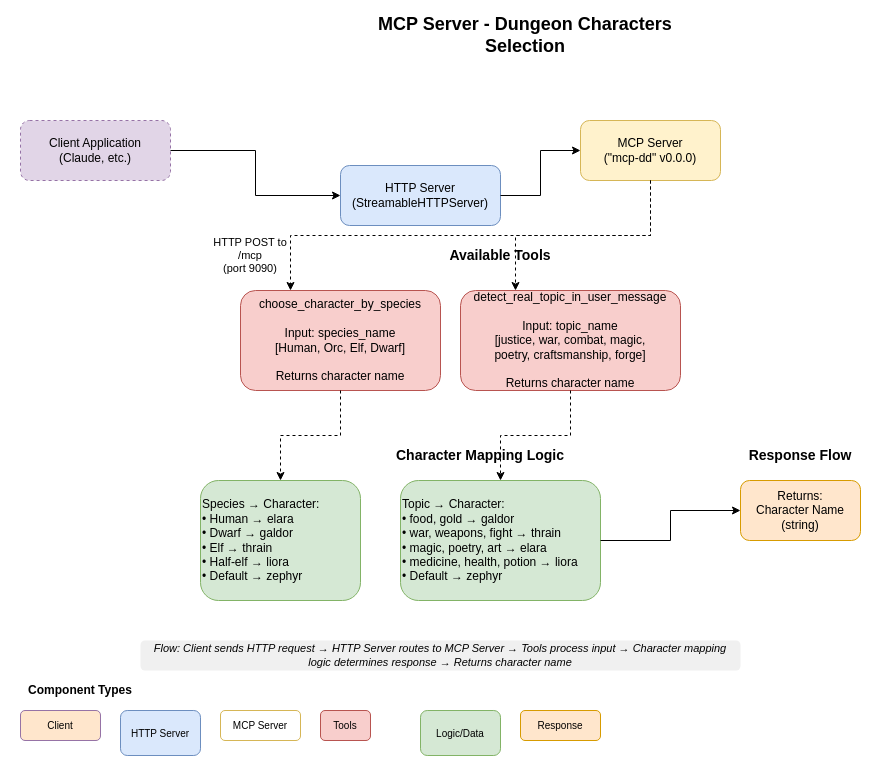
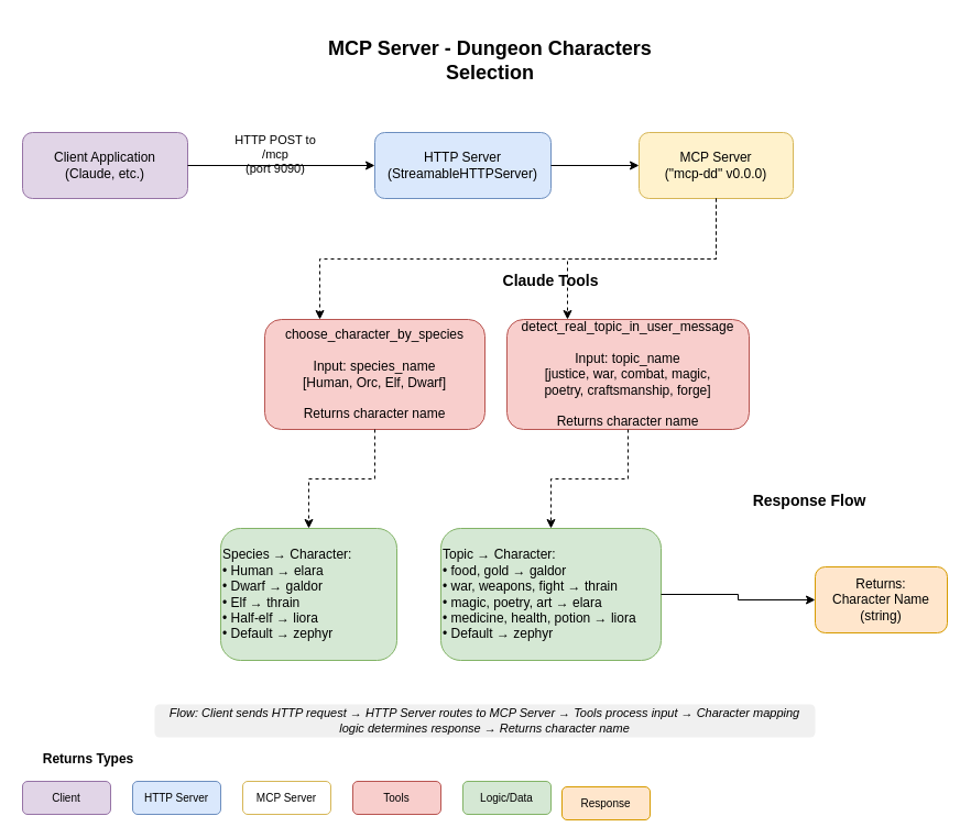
  <mxCell id="0" />
  <mxCell id="1" parent="0" />
- <mxCell id="2" value="MCP Server - Dungeon Characters Selection" style="text;html=1;strokeColor=none;fillColor=none;align=center;verticalAlign=middle;whiteSpace=wrap;rounded=0;fontSize=18;fontStyle=1;" vertex="1" parent="1"><mxGeometry x="340" y="20" width="370" height="30" as="geometry" /></mxCell>
- <mxCell id="3" value="Client Application&#10;(Claude, etc.)" style="rounded=1;whiteSpace=wrap;html=1;fillColor=#e1d5e7;strokeColor=#9673a6;dashed=1;" vertex="1" parent="1"><mxGeometry x="20" y="120" width="150" height="60" as="geometry" /></mxCell>
+ <mxCell id="2" value="MCP Server - Dungeon Characters Selection" style="text;html=1;strokeColor=none;fillColor=none;align=center;verticalAlign=middle;whiteSpace=wrap;rounded=0;fontSize=18;fontStyle=1;" vertex="1" parent="1"><mxGeometry x="260" y="40" width="370" height="30" as="geometry" /></mxCell>
+ <mxCell id="3" value="Client Application&#10;(Claude, etc.)" style="rounded=1;whiteSpace=wrap;html=1;fillColor=#e1d5e7;strokeColor=#9673a6;" vertex="1" parent="1"><mxGeometry x="20" y="120" width="150" height="60" as="geometry" /></mxCell>
  <mxCell id="4" style="edgeStyle=orthogonalEdgeStyle;rounded=0;orthogonalLoop=1;jettySize=auto;html=1;exitX=1;exitY=0.5;exitDx=0;exitDy=0;entryX=0;entryY=0.5;entryDx=0;entryDy=0;" edge="1" parent="1" source="3" target="6"><mxGeometry relative="1" as="geometry" /></mxCell>
- <mxCell id="5" value="HTTP POST to /mcp&#10;(port 9090)" style="text;html=1;strokeColor=none;fillColor=none;align=center;verticalAlign=middle;whiteSpace=wrap;rounded=0;fontSize=11;" vertex="1" parent="1"><mxGeometry x="200" y="240" width="100" height="30" as="geometry" /></mxCell>
- <mxCell id="6" value="HTTP Server&#10;(StreamableHTTPServer)" style="rounded=1;whiteSpace=wrap;html=1;fillColor=#dae8fc;strokeColor=#6c8ebf;" vertex="1" parent="1"><mxGeometry x="340" y="165" width="160" height="60" as="geometry" /></mxCell>
+ <mxCell id="5" value="HTTP POST to /mcp&#10;(port 9090)" style="text;html=1;strokeColor=none;fillColor=none;align=center;verticalAlign=middle;whiteSpace=wrap;rounded=0;fontSize=11;" vertex="1" parent="1"><mxGeometry x="200" y="125" width="100" height="30" as="geometry" /></mxCell>
+ <mxCell id="6" value="HTTP Server&#10;(StreamableHTTPServer)" style="rounded=1;whiteSpace=wrap;html=1;fillColor=#dae8fc;strokeColor=#6c8ebf;" vertex="1" parent="1"><mxGeometry x="340" y="120" width="160" height="60" as="geometry" /></mxCell>
  <mxCell id="7" value="MCP Server&#10;(&quot;mcp-dd&quot; v0.0.0)" style="rounded=1;whiteSpace=wrap;html=1;fillColor=#fff2cc;strokeColor=#d6b656;" vertex="1" parent="1"><mxGeometry x="580" y="120" width="140" height="60" as="geometry" /></mxCell>
  <mxCell id="8" style="edgeStyle=orthogonalEdgeStyle;rounded=0;orthogonalLoop=1;jettySize=auto;html=1;exitX=1;exitY=0.5;exitDx=0;exitDy=0;entryX=0;entryY=0.5;entryDx=0;entryDy=0;" edge="1" parent="1" source="6" target="7"><mxGeometry relative="1" as="geometry" /></mxCell>
- <mxCell id="9" value="Available Tools" style="text;html=1;strokeColor=none;fillColor=none;align=center;verticalAlign=middle;whiteSpace=wrap;rounded=0;fontSize=14;fontStyle=1;" vertex="1" parent="1"><mxGeometry x="440" y="240" width="120" height="30" as="geometry" /></mxCell>
+ <mxCell id="9" value="Claude Tools" style="text;html=1;strokeColor=none;fillColor=none;align=center;verticalAlign=middle;whiteSpace=wrap;rounded=0;fontSize=14;fontStyle=1;" vertex="1" parent="1"><mxGeometry x="440" y="240" width="120" height="30" as="geometry" /></mxCell>
  <mxCell id="10" value="choose_character_by_species&#10;&#10;Input: species_name&#10;[Human, Orc, Elf, Dwarf]&#10;&#10;Returns character name" style="rounded=1;whiteSpace=wrap;html=1;fillColor=#f8cecc;strokeColor=#b85450;" vertex="1" parent="1"><mxGeometry x="240" y="290" width="200" height="100" as="geometry" /></mxCell>
  <mxCell id="11" value="detect_real_topic_in_user_message&#10;&#10;Input: topic_name&#10;[justice, war, combat, magic, &#10;poetry, craftsmanship, forge]&#10;&#10;Returns character name" style="rounded=1;whiteSpace=wrap;html=1;fillColor=#f8cecc;strokeColor=#b85450;" vertex="1" parent="1"><mxGeometry x="460" y="290" width="220" height="100" as="geometry" /></mxCell>
  <mxCell id="12" style="edgeStyle=orthogonalEdgeStyle;rounded=0;orthogonalLoop=1;jettySize=auto;html=1;exitX=0.5;exitY=1;exitDx=0;exitDy=0;entryX=0.25;entryY=0;entryDx=0;entryDy=0;dashed=1;" edge="1" parent="1" source="7" target="10"><mxGeometry relative="1" as="geometry" /></mxCell>
  <mxCell id="13" style="edgeStyle=orthogonalEdgeStyle;rounded=0;orthogonalLoop=1;jettySize=auto;html=1;exitX=0.5;exitY=1;exitDx=0;exitDy=0;entryX=0.25;entryY=0;entryDx=0;entryDy=0;dashed=1;" edge="1" parent="1" source="7" target="11"><mxGeometry relative="1" as="geometry" /></mxCell>
- <mxCell id="14" value="Character Mapping Logic" style="text;html=1;strokeColor=none;fillColor=none;align=center;verticalAlign=middle;whiteSpace=wrap;rounded=0;fontSize=14;fontStyle=1;" vertex="1" parent="1"><mxGeometry x="390" y="440" width="180" height="30" as="geometry" /></mxCell>
  <mxCell id="15" value="Species → Character:&#10;• Human → elara&#10;• Dwarf → galdor&#10;• Elf → thrain&#10;• Half-elf → liora&#10;• Default → zephyr" style="rounded=1;whiteSpace=wrap;html=1;fillColor=#d5e8d4;strokeColor=#82b366;align=left;" vertex="1" parent="1"><mxGeometry x="200" y="480" width="160" height="120" as="geometry" /></mxCell>
  <mxCell id="16" value="Topic → Character:&#10;• food, gold → galdor&#10;• war, weapons, fight → thrain&#10;• magic, poetry, art → elara&#10;• medicine, health, potion → liora&#10;• Default → zephyr" style="rounded=1;whiteSpace=wrap;html=1;fillColor=#d5e8d4;strokeColor=#82b366;align=left;" vertex="1" parent="1"><mxGeometry x="400" y="480" width="200" height="120" as="geometry" /></mxCell>
  <mxCell id="17" style="edgeStyle=orthogonalEdgeStyle;rounded=0;orthogonalLoop=1;jettySize=auto;html=1;exitX=0.5;exitY=1;exitDx=0;exitDy=0;entryX=0.5;entryY=0;entryDx=0;entryDy=0;dashed=1;" edge="1" parent="1" source="10" target="15"><mxGeometry relative="1" as="geometry" /></mxCell>
  <mxCell id="18" style="edgeStyle=orthogonalEdgeStyle;rounded=0;orthogonalLoop=1;jettySize=auto;html=1;exitX=0.5;exitY=1;exitDx=0;exitDy=0;entryX=0.5;entryY=0;entryDx=0;entryDy=0;dashed=1;" edge="1" parent="1" source="11" target="16"><mxGeometry relative="1" as="geometry" /></mxCell>
- <mxCell id="19" value="Response Flow" style="text;html=1;strokeColor=none;fillColor=none;align=center;verticalAlign=middle;whiteSpace=wrap;rounded=0;fontSize=14;fontStyle=1;" vertex="1" parent="1"><mxGeometry x="740" y="440" width="120" height="30" as="geometry" /></mxCell>
- <mxCell id="20" value="Returns:&#10;Character Name&#10;(string)" style="rounded=1;whiteSpace=wrap;html=1;fillColor=#ffe6cc;strokeColor=#d79b00;" vertex="1" parent="1"><mxGeometry x="740" y="480" width="120" height="60" as="geometry" /></mxCell>
+ <mxCell id="19" value="Response Flow" style="text;html=1;strokeColor=none;fillColor=none;align=center;verticalAlign=middle;whiteSpace=wrap;rounded=0;fontSize=14;fontStyle=1;" vertex="1" parent="1"><mxGeometry x="675" y="440" width="120" height="30" as="geometry" /></mxCell>
+ <mxCell id="20" value="Returns:&#10;Character Name&#10;(string)" style="rounded=1;whiteSpace=wrap;html=1;fillColor=#ffe6cc;strokeColor=#d79b00;" vertex="1" parent="1"><mxGeometry x="740" y="515" width="120" height="60" as="geometry" /></mxCell>
  <mxCell id="21" style="edgeStyle=orthogonalEdgeStyle;rounded=0;orthogonalLoop=1;jettySize=auto;html=1;exitX=1;exitY=0.5;exitDx=0;exitDy=0;entryX=0;entryY=0.5;entryDx=0;entryDy=0;" edge="1" parent="1" source="16" target="20"><mxGeometry relative="1" as="geometry" /></mxCell>
- <mxCell id="22" value="Component Types" style="text;html=1;strokeColor=none;fillColor=none;align=center;verticalAlign=middle;whiteSpace=wrap;rounded=0;fontSize=12;fontStyle=1;" vertex="1" parent="1"><mxGeometry x="20" y="680" width="120" height="20" as="geometry" /></mxCell>
- <mxCell id="23" value="Client" style="rounded=1;whiteSpace=wrap;html=1;fillColor=#ffe6cc;strokeColor=#9673a6;fontSize=10;" vertex="1" parent="1"><mxGeometry x="20" y="710" width="80" height="30" as="geometry" /></mxCell>
- <mxCell id="24" value="HTTP Server" style="rounded=1;whiteSpace=wrap;html=1;fillColor=#dae8fc;strokeColor=#6c8ebf;fontSize=10;" vertex="1" parent="1"><mxGeometry x="120" y="710" width="80" height="45" as="geometry" /></mxCell>
+ <mxCell id="22" value="Returns Types" style="text;html=1;strokeColor=none;fillColor=none;align=center;verticalAlign=middle;whiteSpace=wrap;rounded=0;fontSize=12;fontStyle=1;" vertex="1" parent="1"><mxGeometry x="20" y="680" width="120" height="20" as="geometry" /></mxCell>
+ <mxCell id="23" value="Client" style="rounded=1;whiteSpace=wrap;html=1;fillColor=#e1d5e7;strokeColor=#9673a6;fontSize=10;" vertex="1" parent="1"><mxGeometry x="20" y="710" width="80" height="30" as="geometry" /></mxCell>
+ <mxCell id="24" value="HTTP Server" style="rounded=1;whiteSpace=wrap;html=1;fillColor=#dae8fc;strokeColor=#6c8ebf;fontSize=10;" vertex="1" parent="1"><mxGeometry x="120" y="710" width="80" height="30" as="geometry" /></mxCell>
  <mxCell id="25" value="MCP Server" style="rounded=1;whiteSpace=wrap;html=1;fillColor=#ffffff;strokeColor=#d6b656;fontSize=10;" vertex="1" parent="1"><mxGeometry x="220" y="710" width="80" height="30" as="geometry" /></mxCell>
- <mxCell id="26" value="Tools" style="rounded=1;whiteSpace=wrap;html=1;fillColor=#f8cecc;strokeColor=#b85450;fontSize=10;" vertex="1" parent="1"><mxGeometry x="320" y="710" width="50" height="30" as="geometry" /></mxCell>
- <mxCell id="27" value="Logic/Data" style="rounded=1;whiteSpace=wrap;html=1;fillColor=#d5e8d4;strokeColor=#82b366;fontSize=10;" vertex="1" parent="1"><mxGeometry x="420" y="710" width="80" height="45" as="geometry" /></mxCell>
- <mxCell id="28" value="Response" style="rounded=1;whiteSpace=wrap;html=1;fillColor=#ffe6cc;strokeColor=#d79b00;fontSize=10;" vertex="1" parent="1"><mxGeometry x="520" y="710" width="80" height="30" as="geometry" /></mxCell>
+ <mxCell id="26" value="Tools" style="rounded=1;whiteSpace=wrap;html=1;fillColor=#f8cecc;strokeColor=#b85450;fontSize=10;" vertex="1" parent="1"><mxGeometry x="320" y="710" width="80" height="30" as="geometry" /></mxCell>
+ <mxCell id="27" value="Logic/Data" style="rounded=1;whiteSpace=wrap;html=1;fillColor=#d5e8d4;strokeColor=#82b366;fontSize=10;" vertex="1" parent="1"><mxGeometry x="420" y="710" width="80" height="30" as="geometry" /></mxCell>
+ <mxCell id="28" value="Response" style="rounded=1;whiteSpace=wrap;html=1;fillColor=#ffe6cc;strokeColor=#d79b00;fontSize=10;" vertex="1" parent="1"><mxGeometry x="510" y="715" width="80" height="30" as="geometry" /></mxCell>
  <mxCell id="29" value="Flow: Client sends HTTP request → HTTP Server routes to MCP Server → Tools process input → Character mapping logic determines response → Returns character name" style="text;html=1;strokeColor=none;fillColor=#f0f0f0;align=center;verticalAlign=middle;whiteSpace=wrap;rounded=1;fontSize=11;fontStyle=2;" vertex="1" parent="1"><mxGeometry x="140" y="640" width="600" height="30" as="geometry" /></mxCell>
